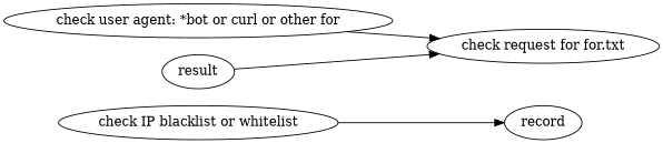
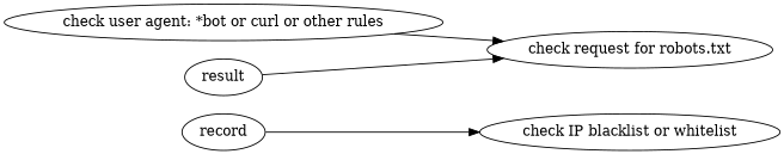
  digraph {
    rankdir=LR
    n1 [label="check IP blacklist or whitelist"]
-   n2 [label="check user agent: *bot or curl or other for"]
-   n3 [label="check request for for.txt"]
+   n2 [label="check user agent: *bot or curl or other rules"]
+   n3 [label="check request for robots.txt"]
    result
    record
    n2 -> n3
    result -> n3
-   n1 -> record
+   record -> n1
  }
